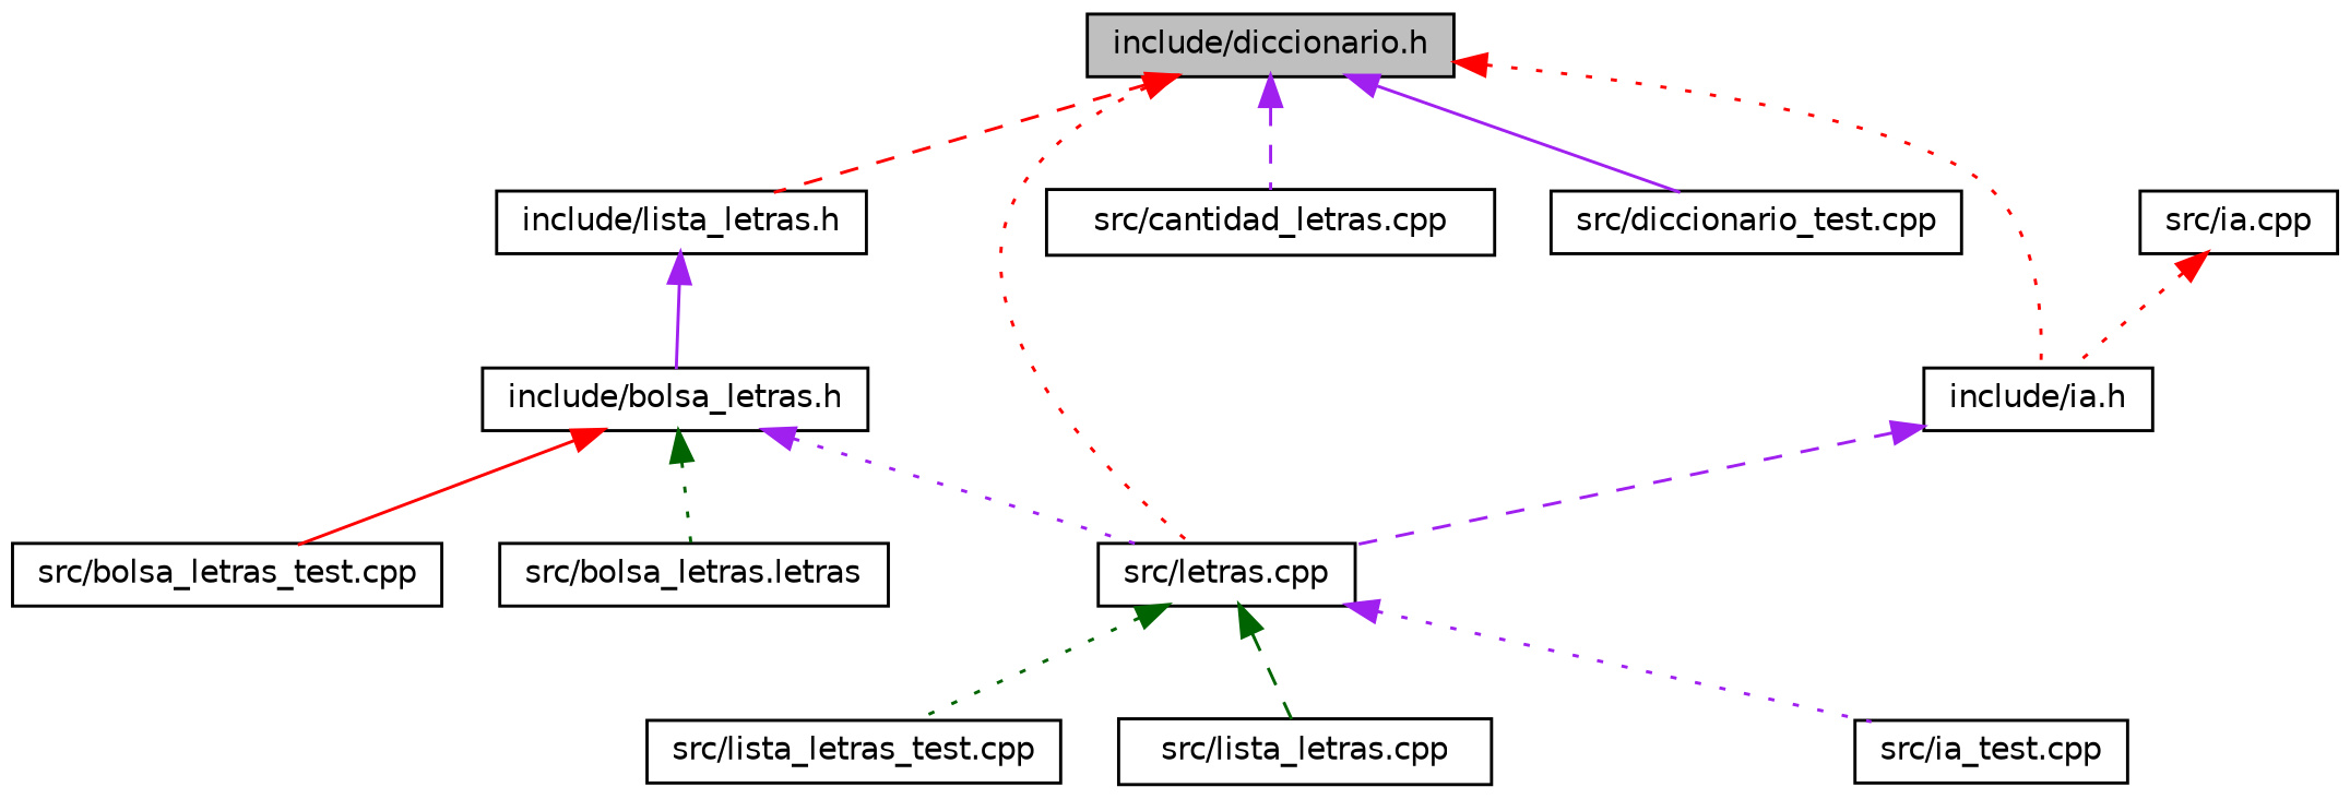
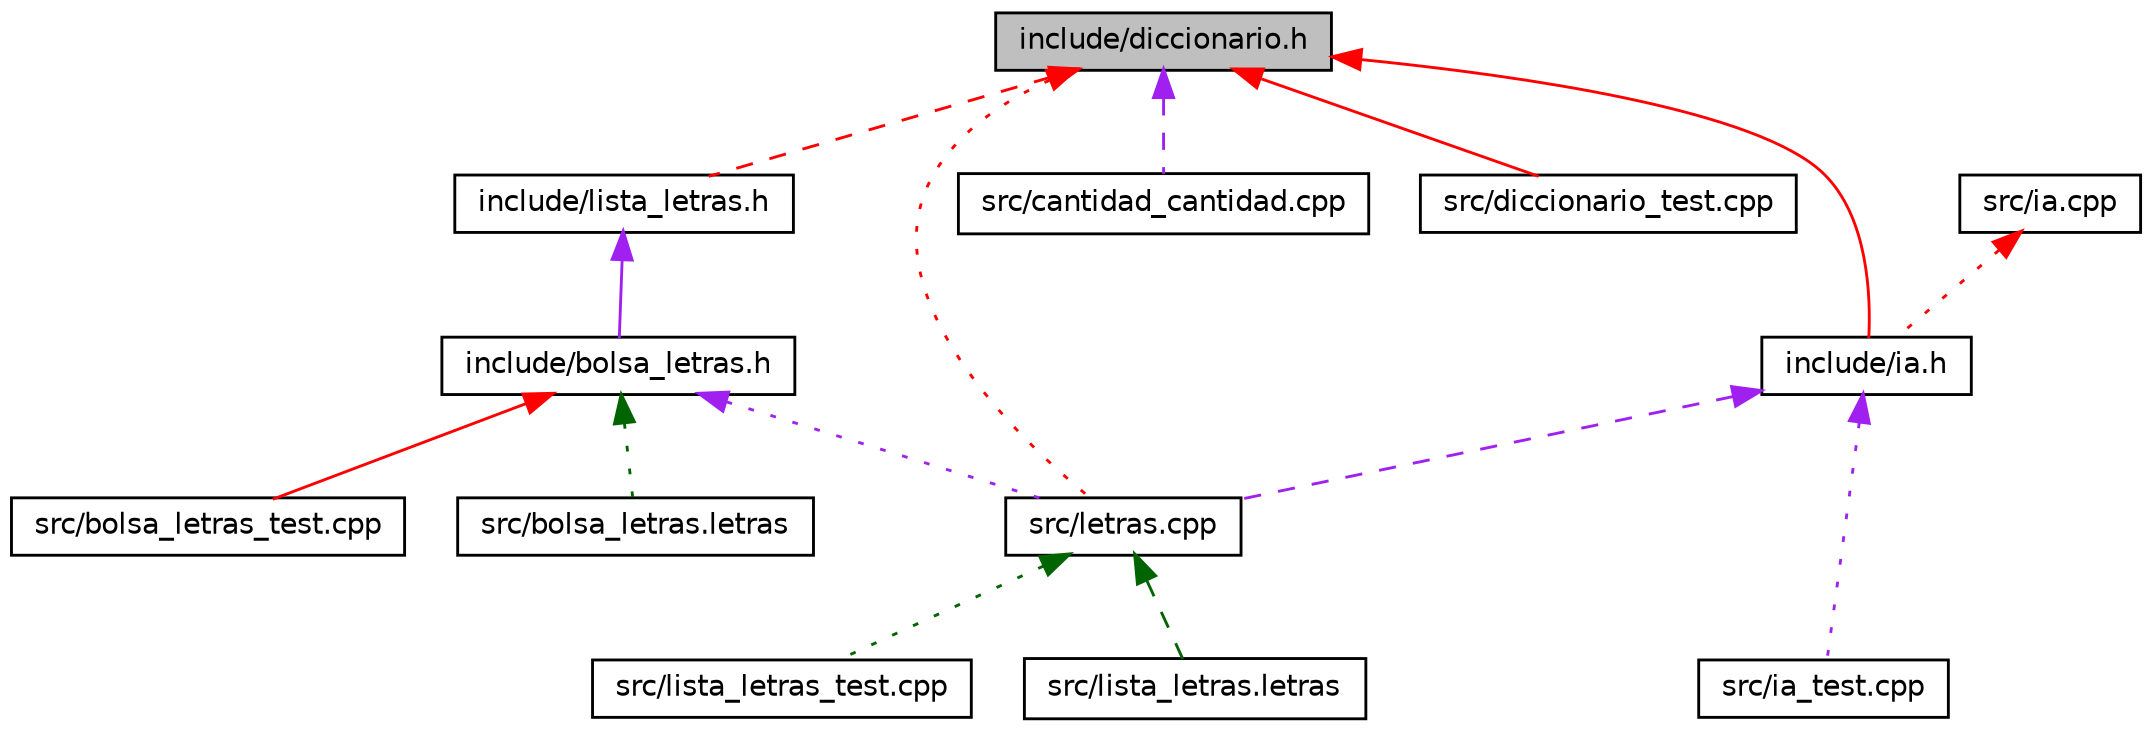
  digraph {
    node [color=black fillcolor=white fontname=Helvetica fontsize=10 shape=record style=filled]
    edge [color=purple dir=back fontname=Helvetica fontsize=10 labelfontname=Helvetica labelfontsize=10 style=dotted]
    n1 [fillcolor=grey75 fontcolor=black height=0.2 label="include/diccionario.h" width=0.4]
    n2 [height=0.2 label="include/lista_letras.h" width=0.4]
    n3 [height=0.2 label="src/letras.cpp" width=0.4]
    n4 [height=0.2 label="include/ia.h" width=0.4]
-   n5 [height=0.2 label="src/cantidad_letras.cpp" width=0.4]
+   n5 [height=0.2 label="src/cantidad_cantidad.cpp" width=0.4]
    n6 [height=0.2 label="src/diccionario_test.cpp" width=0.4]
    n7 [height=0.2 label="include/bolsa_letras.h" width=0.4]
-   n8 [height=0.2 label="src/lista_letras.cpp" width=0.4]
+   n8 [height=0.2 label="src/lista_letras.letras" width=0.4]
    n9 [height=0.2 label="src/lista_letras_test.cpp" width=0.4]
    n10 [height=0.2 label="src/ia_test.cpp" width=0.4]
    n11 [height=0.2 label="src/bolsa_letras.letras" width=0.4]
    n12 [height=0.2 label="src/bolsa_letras_test.cpp" width=0.4]
    n13 [height=0.2 label="src/ia.cpp" width=0.4]
    n1 -> n2 [color=red style=dashed]
    n1 -> n3 [color=red]
-   n1 -> n4 [color=red]
+   n1 -> n4 [color=red style=solid]
    n1 -> n5 [style=dashed]
-   n1 -> n6 [style=solid]
+   n1 -> n6 [color=red style=solid]
    n2 -> n7 [style=solid]
    n3 -> n8 [color=darkgreen style=dashed]
    n3 -> n9 [color=darkgreen]
    n4 -> n3 [style=dashed]
-   n3 -> n10
+   n4 -> n10
    n7 -> n3
    n7 -> n11 [color=darkgreen]
    n7 -> n12 [color=red style=solid]
    n13 -> n4 [color=red]
  }
